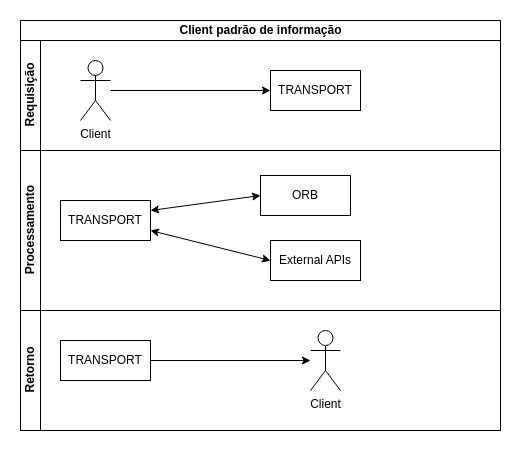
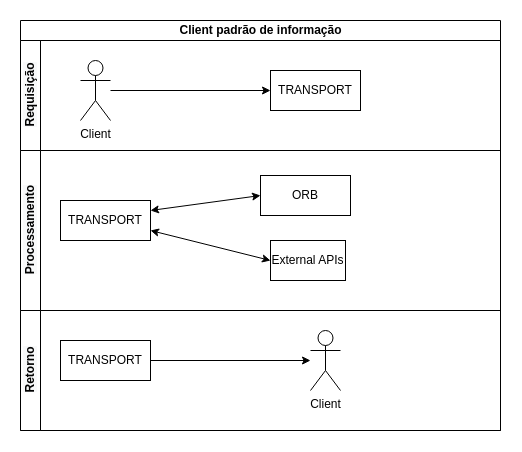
  <mxCell id="0" />
  <mxCell id="1" parent="0" />
  <mxCell id="2" value="Client padrão de informação" style="swimlane;html=1;childLayout=stackLayout;resizeParent=1;resizeParentMax=0;horizontal=1;startSize=20;horizontalStack=0;" vertex="1" parent="1"><mxGeometry x="20" y="20" width="480" height="410" as="geometry" /></mxCell>
  <mxCell id="3" value="&lt;span style=&quot;background-color: rgb(248 , 249 , 250)&quot;&gt;Requisição&lt;/span&gt;" style="swimlane;html=1;startSize=20;horizontal=0;" vertex="1" parent="2"><mxGeometry y="20" width="480" height="110" as="geometry" /></mxCell>
  <mxCell id="4" value="Client&lt;br&gt;" style="shape=umlActor;verticalLabelPosition=bottom;labelBackgroundColor=#ffffff;verticalAlign=top;html=1;outlineConnect=0;" vertex="1" parent="3"><mxGeometry x="60" y="20" width="30" height="60" as="geometry" /></mxCell>
  <mxCell id="5" value="" style="edgeStyle=orthogonalEdgeStyle;rounded=0;orthogonalLoop=1;jettySize=auto;html=1;" edge="1" parent="3" source="4" target="6"><mxGeometry relative="1" as="geometry" /></mxCell>
  <mxCell id="6" value="TRANSPORT" style="rounded=0;whiteSpace=wrap;html=1;" vertex="1" parent="3"><mxGeometry x="250" y="30" width="90" height="40" as="geometry" /></mxCell>
  <mxCell id="7" value="&lt;span style=&quot;background-color: rgb(248 , 249 , 250)&quot;&gt;Processamento&lt;/span&gt;" style="swimlane;html=1;startSize=20;horizontal=0;" vertex="1" parent="2"><mxGeometry y="130" width="480" height="160" as="geometry" /></mxCell>
  <mxCell id="8" value="ORB" style="rounded=0;whiteSpace=wrap;html=1;" vertex="1" parent="7"><mxGeometry x="240" y="25" width="90" height="40" as="geometry" /></mxCell>
  <mxCell id="9" value="TRANSPORT" style="rounded=0;whiteSpace=wrap;html=1;" vertex="1" parent="7"><mxGeometry x="40" y="50" width="90" height="40" as="geometry" /></mxCell>
  <mxCell id="10" value="" style="endArrow=classic;startArrow=classic;html=1;entryX=0;entryY=0.5;entryDx=0;entryDy=0;exitX=1;exitY=0.25;exitDx=0;exitDy=0;" edge="1" parent="7" source="9" target="8"><mxGeometry width="50" height="50" relative="1" as="geometry"><mxPoint x="350" y="170" as="sourcePoint" /><mxPoint x="400" y="120" as="targetPoint" /><Array as="points" /></mxGeometry></mxCell>
- <mxCell id="11" value="External APIs" style="rounded=0;whiteSpace=wrap;html=1;" vertex="1" parent="7"><mxGeometry x="250" y="90" width="90" height="40" as="geometry" /></mxCell>
+ <mxCell id="11" value="External APIs" style="rounded=0;whiteSpace=wrap;html=1;" vertex="1" parent="7"><mxGeometry x="250" y="90" width="75" height="40" as="geometry" /></mxCell>
  <mxCell id="12" value="" style="endArrow=classic;startArrow=classic;html=1;entryX=0;entryY=0.5;entryDx=0;entryDy=0;exitX=1;exitY=0.75;exitDx=0;exitDy=0;" edge="1" parent="7" source="9" target="11"><mxGeometry width="50" height="50" relative="1" as="geometry"><mxPoint x="350" y="170" as="sourcePoint" /><mxPoint x="400" y="120" as="targetPoint" /></mxGeometry></mxCell>
  <mxCell id="13" value="&lt;span style=&quot;background-color: rgb(248 , 249 , 250)&quot;&gt;Retorno&lt;/span&gt;" style="swimlane;html=1;startSize=20;horizontal=0;" vertex="1" parent="2"><mxGeometry y="290" width="480" height="120" as="geometry" /></mxCell>
  <mxCell id="14" value="" style="edgeStyle=orthogonalEdgeStyle;rounded=0;orthogonalLoop=1;jettySize=auto;html=1;" edge="1" parent="13" source="16" target="15"><mxGeometry relative="1" as="geometry" /></mxCell>
  <mxCell id="15" value="Client&lt;br&gt;" style="shape=umlActor;verticalLabelPosition=bottom;labelBackgroundColor=#ffffff;verticalAlign=top;html=1;outlineConnect=0;" vertex="1" parent="13"><mxGeometry x="290" y="20" width="30" height="60" as="geometry" /></mxCell>
  <mxCell id="16" value="TRANSPORT" style="rounded=0;whiteSpace=wrap;html=1;" vertex="1" parent="13"><mxGeometry x="40" y="30" width="90" height="40" as="geometry" /></mxCell>
